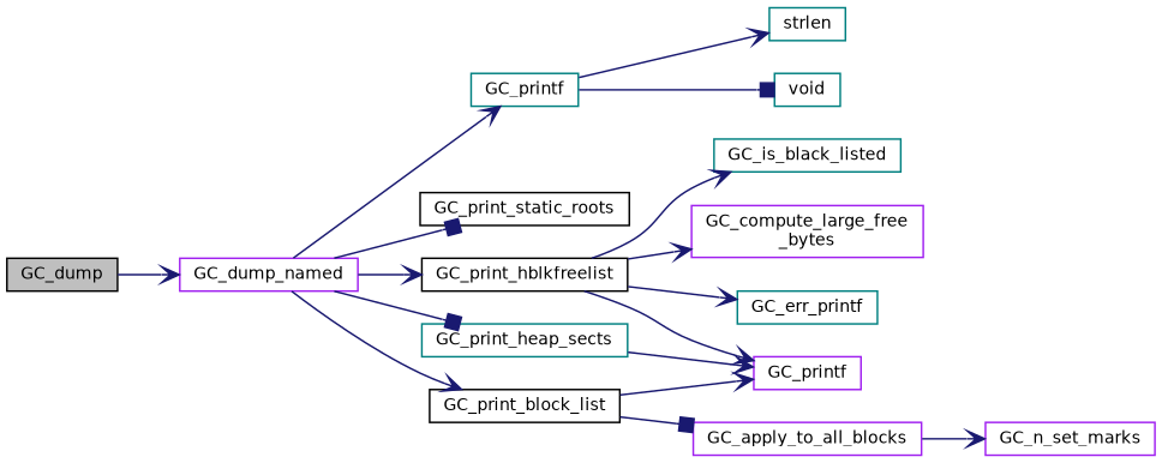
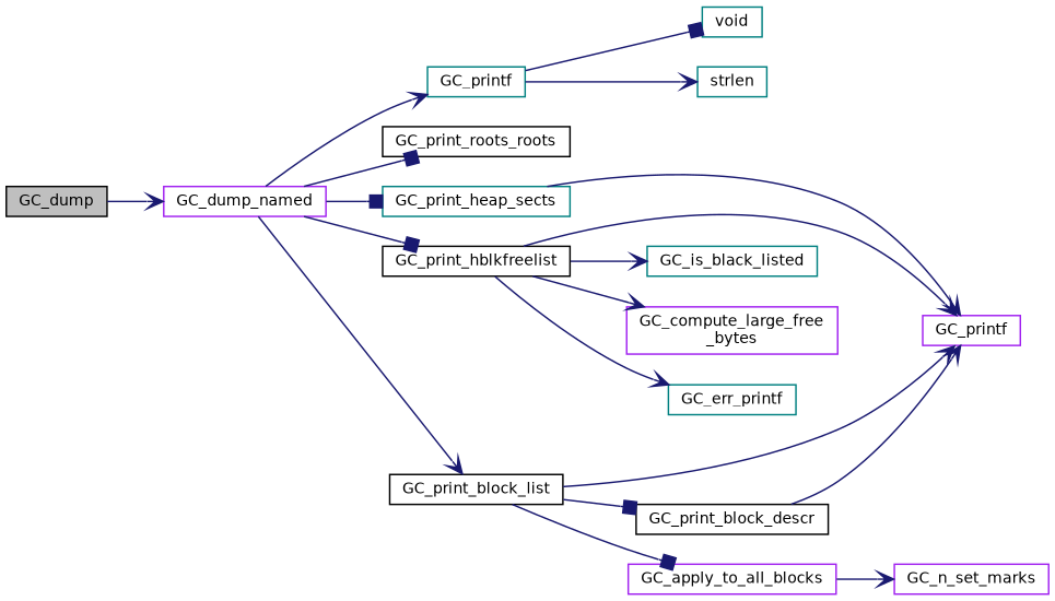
  digraph {
    rankdir=LR
    node [color=teal fillcolor=white fontname=Helvetica fontsize=10 shape=record style=filled]
    edge [arrowhead=vee color=midnightblue fontname=Helvetica fontsize=10 labelfontname=Helvetica labelfontsize=10 style=solid]
    n1 [color=black fillcolor=grey75 fontcolor=black height=0.2 label=GC_dump width=0.4]
    n2 [color=purple height=0.2 label=GC_dump_named width=0.4]
    n3 [height=0.2 label=GC_printf width=0.4]
-   n4 [color=black height=0.2 label=GC_print_static_roots width=0.4]
+   n4 [color=black height=0.2 label=GC_print_roots_roots width=0.4]
    n5 [height=0.2 label=GC_print_heap_sects width=0.4]
    n6 [color=black height=0.2 label=GC_print_hblkfreelist width=0.4]
    n7 [color=black height=0.2 label=GC_print_block_list width=0.4]
    n8 [height=0.2 label=void width=0.4]
    n9 [height=0.2 label=strlen width=0.4]
    n10 [color=purple height=0.2 label=GC_printf width=0.4]
    n11 [height=0.2 label=GC_is_black_listed width=0.4]
    n12 [color=purple height=0.2 label="GC_compute_large_free\l_bytes" width=0.4]
    n13 [height=0.2 label=GC_err_printf width=0.4]
    n14 [color=purple height=0.2 label=GC_apply_to_all_blocks width=0.4]
+   n15 [color=black height=0.2 label=GC_print_block_descr width=0.4]
    n16 [color=purple height=0.2 label=GC_n_set_marks width=0.4]
    n1 -> n2
    n2 -> n3
    n2 -> n4 [arrowhead=box]
    n2 -> n5 [arrowhead=box]
-   n2 -> n6
+   n2 -> n6 [arrowhead=box]
    n2 -> n7
    n3 -> n8 [arrowhead=box]
    n3 -> n9
    n5 -> n10
    n6 -> n10
    n6 -> n11
    n6 -> n12
    n6 -> n13
    n7 -> n10
    n7 -> n14 [arrowhead=box]
+   n7 -> n15 [arrowhead=box]
    n14 -> n16
+   n15 -> n10
  }
